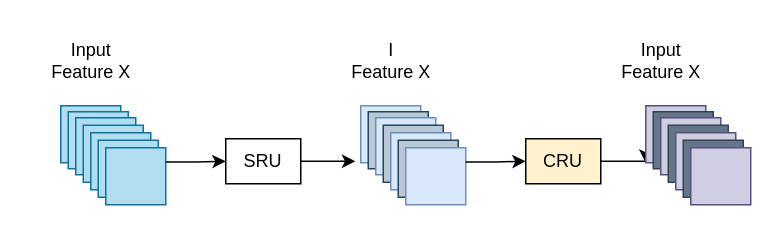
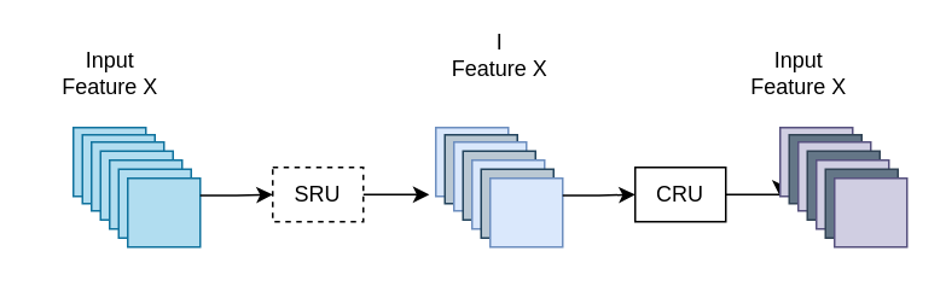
  <mxCell id="0" />
  <mxCell id="1" parent="0" />
- <mxCell id="2" value="SRU" style="rounded=0;whiteSpace=wrap;html=1;" vertex="1" parent="1"><mxGeometry x="150" y="92" width="50" height="30" as="geometry" /></mxCell>
+ <mxCell id="2" value="SRU" style="rounded=0;whiteSpace=wrap;html=1;dashed=1;" vertex="1" parent="1"><mxGeometry x="150" y="92" width="50" height="30" as="geometry" /></mxCell>
  <mxCell id="3" style="edgeStyle=orthogonalEdgeStyle;rounded=0;orthogonalLoop=1;jettySize=auto;html=1;exitX=1;exitY=0.5;exitDx=0;exitDy=0;entryX=0;entryY=1;entryDx=0;entryDy=0;" edge="1" parent="1" source="4" target="22"><mxGeometry relative="1" as="geometry" /></mxCell>
- <mxCell id="4" value="CRU" style="rounded=0;whiteSpace=wrap;html=1;rotation=0;fillColor=#fff2cc;" vertex="1" parent="1"><mxGeometry x="350" y="92" width="50" height="30" as="geometry" /></mxCell>
+ <mxCell id="4" value="CRU" style="rounded=0;whiteSpace=wrap;html=1;rotation=0;" vertex="1" parent="1"><mxGeometry x="350" y="92" width="50" height="30" as="geometry" /></mxCell>
  <mxCell id="5" value="" style="group" vertex="1" connectable="0" parent="1"><mxGeometry x="240" y="70" width="70" height="66" as="geometry" /></mxCell>
  <mxCell id="6" value="" style="rounded=0;whiteSpace=wrap;html=1;fillColor=#dae8fc;strokeColor=#6c8ebf;" vertex="1" parent="5"><mxGeometry width="40" height="38" as="geometry" /></mxCell>
  <mxCell id="7" value="" style="rounded=0;whiteSpace=wrap;html=1;rotation=0;fillColor=#bac8d3;strokeColor=#23445d;" vertex="1" parent="5"><mxGeometry x="5" y="4" width="40" height="38" as="geometry" /></mxCell>
  <mxCell id="8" value="" style="rounded=0;whiteSpace=wrap;html=1;rotation=0;fillColor=#dae8fc;strokeColor=#6c8ebf;" vertex="1" parent="5"><mxGeometry x="10" y="8" width="40" height="38" as="geometry" /></mxCell>
  <mxCell id="9" value="" style="rounded=0;whiteSpace=wrap;html=1;rotation=0;fillColor=#bac8d3;strokeColor=#23445d;" vertex="1" parent="5"><mxGeometry x="15" y="13" width="40" height="38" as="geometry" /></mxCell>
  <mxCell id="10" value="" style="rounded=0;whiteSpace=wrap;html=1;rotation=0;fillColor=#dae8fc;strokeColor=#6c8ebf;" vertex="1" parent="5"><mxGeometry x="20" y="18" width="40" height="38" as="geometry" /></mxCell>
  <mxCell id="11" value="" style="rounded=0;whiteSpace=wrap;html=1;rotation=0;fillColor=#bac8d3;strokeColor=#23445d;" vertex="1" parent="5"><mxGeometry x="25" y="23" width="40" height="38" as="geometry" /></mxCell>
  <mxCell id="12" value="" style="rounded=0;whiteSpace=wrap;html=1;rotation=0;fillColor=#dae8fc;strokeColor=#6c8ebf;" vertex="1" parent="5"><mxGeometry x="30" y="28" width="40" height="38" as="geometry" /></mxCell>
  <mxCell id="13" value="" style="group;fillColor=none;" vertex="1" connectable="0" parent="1"><mxGeometry x="40" y="70" width="70" height="66" as="geometry" /></mxCell>
  <mxCell id="14" value="" style="rounded=0;whiteSpace=wrap;html=1;fillColor=#b1ddf0;strokeColor=#10739e;" vertex="1" parent="13"><mxGeometry width="40" height="38" as="geometry" /></mxCell>
  <mxCell id="15" value="" style="rounded=0;whiteSpace=wrap;html=1;rotation=0;fillColor=#b1ddf0;strokeColor=#10739e;" vertex="1" parent="13"><mxGeometry x="5" y="4" width="40" height="38" as="geometry" /></mxCell>
  <mxCell id="16" value="" style="rounded=0;whiteSpace=wrap;html=1;rotation=0;fillColor=#b1ddf0;strokeColor=#10739e;" vertex="1" parent="13"><mxGeometry x="10" y="8" width="40" height="38" as="geometry" /></mxCell>
  <mxCell id="17" value="" style="rounded=0;whiteSpace=wrap;html=1;rotation=0;fillColor=#b1ddf0;strokeColor=#10739e;" vertex="1" parent="13"><mxGeometry x="15" y="13" width="40" height="38" as="geometry" /></mxCell>
  <mxCell id="18" value="" style="rounded=0;whiteSpace=wrap;html=1;rotation=0;fillColor=#b1ddf0;strokeColor=#10739e;" vertex="1" parent="13"><mxGeometry x="20" y="18" width="40" height="38" as="geometry" /></mxCell>
  <mxCell id="19" value="" style="rounded=0;whiteSpace=wrap;html=1;rotation=0;fillColor=#b1ddf0;strokeColor=#10739e;" vertex="1" parent="13"><mxGeometry x="25" y="23" width="40" height="38" as="geometry" /></mxCell>
  <mxCell id="20" value="" style="rounded=0;whiteSpace=wrap;html=1;rotation=0;fillColor=#b1ddf0;strokeColor=#10739e;" vertex="1" parent="13"><mxGeometry x="30" y="28" width="40" height="38" as="geometry" /></mxCell>
  <mxCell id="21" value="" style="group" vertex="1" connectable="0" parent="1"><mxGeometry x="430" y="70" width="70" height="66" as="geometry" /></mxCell>
  <mxCell id="22" value="" style="rounded=0;whiteSpace=wrap;html=1;fillColor=#d0cee2;strokeColor=#56517e;" vertex="1" parent="21"><mxGeometry width="40" height="38" as="geometry" /></mxCell>
  <mxCell id="23" value="" style="rounded=0;whiteSpace=wrap;html=1;rotation=0;fillColor=#647687;strokeColor=#314354;fontColor=#ffffff;" vertex="1" parent="21"><mxGeometry x="5" y="4" width="40" height="38" as="geometry" /></mxCell>
  <mxCell id="24" value="" style="rounded=0;whiteSpace=wrap;html=1;rotation=0;fillColor=#d0cee2;strokeColor=#56517e;" vertex="1" parent="21"><mxGeometry x="10" y="8" width="40" height="38" as="geometry" /></mxCell>
  <mxCell id="25" value="" style="rounded=0;whiteSpace=wrap;html=1;rotation=0;fillColor=#647687;strokeColor=#314354;fontColor=#ffffff;" vertex="1" parent="21"><mxGeometry x="15" y="13" width="40" height="38" as="geometry" /></mxCell>
  <mxCell id="26" value="" style="rounded=0;whiteSpace=wrap;html=1;rotation=0;fillColor=#d0cee2;strokeColor=#56517e;" vertex="1" parent="21"><mxGeometry x="20" y="18" width="40" height="38" as="geometry" /></mxCell>
  <mxCell id="27" value="" style="rounded=0;whiteSpace=wrap;html=1;rotation=0;fillColor=#647687;strokeColor=#314354;fontColor=#ffffff;" vertex="1" parent="21"><mxGeometry x="25" y="23" width="40" height="38" as="geometry" /></mxCell>
  <mxCell id="28" value="" style="rounded=0;whiteSpace=wrap;html=1;rotation=0;fillColor=#d0cee2;strokeColor=#56517e;" vertex="1" parent="21"><mxGeometry x="30" y="28" width="40" height="38" as="geometry" /></mxCell>
  <mxCell id="29" style="edgeStyle=orthogonalEdgeStyle;rounded=0;orthogonalLoop=1;jettySize=auto;html=1;exitX=1;exitY=0.25;exitDx=0;exitDy=0;entryX=0;entryY=0.5;entryDx=0;entryDy=0;" edge="1" parent="1" source="12" target="4"><mxGeometry relative="1" as="geometry" /></mxCell>
  <mxCell id="30" style="edgeStyle=orthogonalEdgeStyle;rounded=0;orthogonalLoop=1;jettySize=auto;html=1;exitX=1;exitY=0.25;exitDx=0;exitDy=0;entryX=0;entryY=0.5;entryDx=0;entryDy=0;" edge="1" parent="1" source="20" target="2"><mxGeometry relative="1" as="geometry" /></mxCell>
  <mxCell id="31" style="edgeStyle=orthogonalEdgeStyle;rounded=0;orthogonalLoop=1;jettySize=auto;html=1;exitX=1;exitY=0.5;exitDx=0;exitDy=0;entryX=-0.089;entryY=0.992;entryDx=0;entryDy=0;entryPerimeter=0;" edge="1" parent="1" source="2" target="6"><mxGeometry relative="1" as="geometry" /></mxCell>
  <mxCell id="32" value="Input&lt;br&gt;Feature X" style="text;html=1;align=center;verticalAlign=middle;resizable=0;points=[];autosize=1;strokeColor=none;fillColor=none;" vertex="1" parent="1"><mxGeometry x="20" y="20" width="80" height="40" as="geometry" /></mxCell>
- <mxCell id="33" value="I&lt;br&gt;Feature X" style="text;html=1;align=center;verticalAlign=middle;resizable=0;points=[];autosize=1;strokeColor=none;fillColor=none;" vertex="1" parent="1"><mxGeometry x="220" y="20" width="80" height="40" as="geometry" /></mxCell>
+ <mxCell id="33" value="I&lt;br&gt;Feature X" style="text;html=1;align=center;verticalAlign=middle;resizable=0;points=[];autosize=1;strokeColor=none;fillColor=none;" vertex="1" parent="1"><mxGeometry x="235" y="10" width="80" height="40" as="geometry" /></mxCell>
  <mxCell id="34" value="Input&lt;br&gt;Feature X" style="text;html=1;align=center;verticalAlign=middle;resizable=0;points=[];autosize=1;strokeColor=none;fillColor=none;" vertex="1" parent="1"><mxGeometry x="400" y="20" width="80" height="40" as="geometry" /></mxCell>
